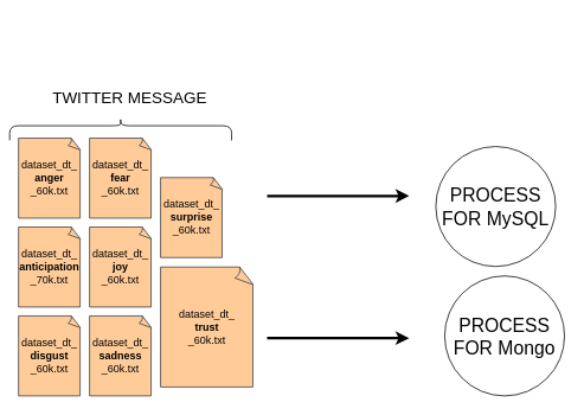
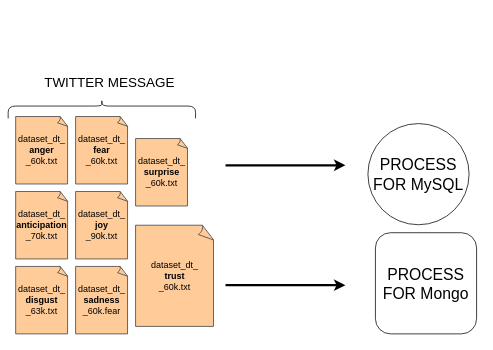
  <mxCell id="0" />
  <mxCell id="1" parent="0" />
  <mxCell id="2" value="dataset_dt_&lt;br&gt;&lt;b&gt;anger&lt;/b&gt;&lt;br&gt;_60k.txt" style="whiteSpace=wrap;html=1;shape=mxgraph.basic.document;fillColor=#ffcc99;strokeColor=#36393d;" vertex="1" parent="1"><mxGeometry x="20" y="155" width="70" height="90" as="geometry" /></mxCell>
  <mxCell id="3" value="dataset_dt_&lt;br&gt;&lt;b&gt;fear&lt;/b&gt;&lt;br&gt;_60k.txt" style="whiteSpace=wrap;html=1;shape=mxgraph.basic.document;fillColor=#ffcc99;strokeColor=#36393d;" vertex="1" parent="1"><mxGeometry x="100" y="155" width="70" height="90" as="geometry" /></mxCell>
- <mxCell id="4" value="dataset_dt_&lt;br&gt;&lt;b&gt;surprise&lt;/b&gt;&lt;br&gt;_60k.txt" style="whiteSpace=wrap;html=1;shape=mxgraph.basic.document;fillColor=#ffcc99;strokeColor=#36393d;" vertex="1" parent="1"><mxGeometry x="180" y="199.37" width="70" height="90" as="geometry" /></mxCell>
+ <mxCell id="4" value="dataset_dt_&lt;br&gt;&lt;b&gt;surprise&lt;/b&gt;&lt;br&gt;_60k.txt" style="whiteSpace=wrap;html=1;shape=mxgraph.basic.document;fillColor=#ffcc99;strokeColor=#36393d;" vertex="1" parent="1"><mxGeometry x="180" y="184.37" width="70" height="90" as="geometry" /></mxCell>
  <mxCell id="5" value="dataset_dt_&lt;br&gt;&lt;b&gt;trust&lt;/b&gt;&lt;br&gt;_60k.txt" style="whiteSpace=wrap;html=1;shape=mxgraph.basic.document;fillColor=#ffcc99;strokeColor=#36393d;" vertex="1" parent="1"><mxGeometry x="180" y="300" width="105" height="135" as="geometry" /></mxCell>
  <mxCell id="6" value="dataset_dt_&lt;br&gt;&lt;b&gt;anticipation&lt;br&gt;&lt;/b&gt;_70k.txt" style="whiteSpace=wrap;html=1;shape=mxgraph.basic.document;fillColor=#ffcc99;strokeColor=#36393d;" vertex="1" parent="1"><mxGeometry x="20" y="255" width="70" height="90" as="geometry" /></mxCell>
- <mxCell id="7" value="dataset_dt_&lt;br&gt;&lt;b&gt;joy&lt;/b&gt;&lt;br&gt;_60k.txt" style="whiteSpace=wrap;html=1;shape=mxgraph.basic.document;fillColor=#ffcc99;strokeColor=#36393d;" vertex="1" parent="1"><mxGeometry x="100" y="255" width="70" height="90" as="geometry" /></mxCell>
- <mxCell id="8" value="dataset_dt_&lt;br&gt;&lt;b&gt;disgust&lt;/b&gt;&lt;br&gt;_60k.txt" style="whiteSpace=wrap;html=1;shape=mxgraph.basic.document;fillColor=#ffcc99;strokeColor=#36393d;" vertex="1" parent="1"><mxGeometry x="20" y="355" width="70" height="90" as="geometry" /></mxCell>
- <mxCell id="9" value="dataset_dt_&lt;br&gt;&lt;b&gt;sadness&lt;/b&gt;&lt;br&gt;_60k.txt" style="whiteSpace=wrap;html=1;shape=mxgraph.basic.document;fillColor=#ffcc99;strokeColor=#36393d;" vertex="1" parent="1"><mxGeometry x="100" y="355" width="70" height="90" as="geometry" /></mxCell>
+ <mxCell id="7" value="dataset_dt_&lt;br&gt;&lt;b&gt;joy&lt;/b&gt;&lt;br&gt;_90k.txt" style="whiteSpace=wrap;html=1;shape=mxgraph.basic.document;fillColor=#ffcc99;strokeColor=#36393d;" vertex="1" parent="1"><mxGeometry x="100" y="255" width="70" height="90" as="geometry" /></mxCell>
+ <mxCell id="8" value="dataset_dt_&lt;br&gt;&lt;b&gt;disgust&lt;/b&gt;&lt;br&gt;_63k.txt" style="whiteSpace=wrap;html=1;shape=mxgraph.basic.document;fillColor=#ffcc99;strokeColor=#36393d;" vertex="1" parent="1"><mxGeometry x="20" y="355" width="70" height="90" as="geometry" /></mxCell>
+ <mxCell id="9" value="dataset_dt_&lt;br&gt;&lt;b&gt;sadness&lt;/b&gt;&lt;br&gt;_60k.fear" style="whiteSpace=wrap;html=1;shape=mxgraph.basic.document;fillColor=#ffcc99;strokeColor=#36393d;" vertex="1" parent="1"><mxGeometry x="100" y="355" width="70" height="90" as="geometry" /></mxCell>
  <mxCell id="10" value="&lt;font style=&quot;font-size: 18px&quot;&gt;TWITTER MESSAGE&lt;/font&gt;" style="text;html=1;resizable=0;autosize=1;align=center;verticalAlign=middle;points=[];fillColor=none;strokeColor=none;rounded=0;" vertex="1" parent="1"><mxGeometry x="50" y="100" width="190" height="20" as="geometry" /></mxCell>
  <mxCell id="11" value="" style="shape=curlyBracket;whiteSpace=wrap;html=1;rounded=1;rotation=90;size=0.34;" vertex="1" parent="1"><mxGeometry x="122.5" width="25" height="250" as="geometry" y="20" /></mxCell>
  <mxCell id="12" value="" style="endArrow=classic;html=1;strokeWidth=3;rounded=0;" edge="1" parent="1"><mxGeometry width="50" height="50" relative="1" as="geometry"><mxPoint x="300" y="380" as="sourcePoint" /><mxPoint x="460" y="380" as="targetPoint" /><Array as="points"><mxPoint x="370" y="380" /><mxPoint x="420" y="380" /></Array></mxGeometry></mxCell>
  <mxCell id="13" value="" style="endArrow=classic;html=1;strokeWidth=3;rounded=0;" edge="1" parent="1"><mxGeometry width="50" height="50" relative="1" as="geometry"><mxPoint x="300" y="220" as="sourcePoint" /><mxPoint x="460" y="220" as="targetPoint" /><Array as="points"><mxPoint x="370" y="220" /><mxPoint x="420" y="220" /></Array></mxGeometry></mxCell>
- <mxCell id="14" value="&lt;font style=&quot;font-size: 21px&quot;&gt;PROCESS FOR Mongo&lt;/font&gt;" style="ellipse;whiteSpace=wrap;html=1;aspect=fixed;" vertex="1" parent="1"><mxGeometry x="500" y="310" width="135" height="135" as="geometry" /></mxCell>
+ <mxCell id="14" value="&lt;font style=&quot;font-size: 21px&quot;&gt;PROCESS FOR Mongo&lt;/font&gt;" style="whiteSpace=wrap;html=1;aspect=fixed;rounded=1;" vertex="1" parent="1"><mxGeometry x="500" y="310" width="135" height="135" as="geometry" /></mxCell>
  <mxCell id="15" value="&lt;font style=&quot;font-size: 21px&quot;&gt;PROCESS FOR MySQL&lt;/font&gt;" style="ellipse;whiteSpace=wrap;html=1;aspect=fixed;" vertex="1" parent="1"><mxGeometry x="490" y="164.37" width="135" height="135" as="geometry" /></mxCell>
